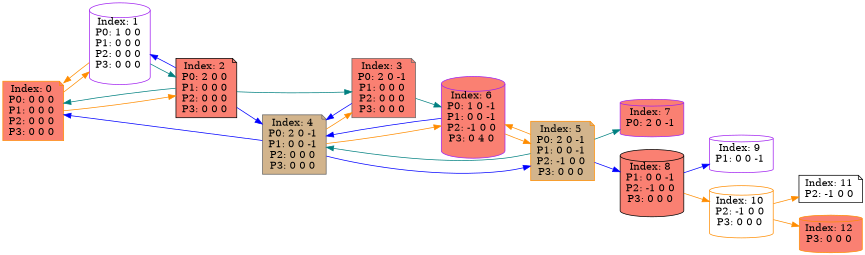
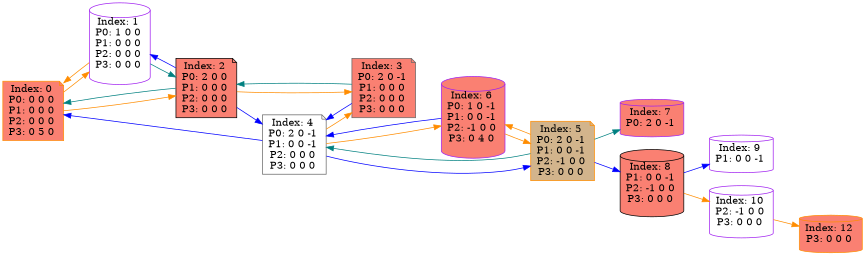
  digraph {
    color=black
    rankdir=LR
    node [color=purple fillcolor=salmon shape=cylinder style=filled]
    edge [color=darkorange]
-   n1 [color=darkorange label="Index: 0 \nP0: 0 0 0 \nP1: 0 0 0 \nP2: 0 0 0 \nP3: 0 0 0 \n" shape=note]
+   n1 [color=darkorange label="Index: 0 \nP0: 0 0 0 \nP1: 0 0 0 \nP2: 0 0 0 \nP3: 0 5 0 \n" shape=note]
    n2 [fillcolor=white label="Index: 1 \nP0: 1 0 0 \nP1: 0 0 0 \nP2: 0 0 0 \nP3: 0 0 0 \n"]
    n3 [color=black label="Index: 2 \nP0: 2 0 0 \nP1: 0 0 0 \nP2: 0 0 0 \nP3: 0 0 0 \n" shape=note]
    n4 [color=gray40 label="Index: 3 \nP0: 2 0 -1 \nP1: 0 0 0 \nP2: 0 0 0 \nP3: 0 0 0 \n" shape=note]
-   n5 [color=gray40 fillcolor=tan label="Index: 4 \nP0: 2 0 -1 \nP1: 0 0 -1 \nP2: 0 0 0 \nP3: 0 0 0 \n" shape=note]
+   n5 [color=gray40 fillcolor=white label="Index: 4 \nP0: 2 0 -1 \nP1: 0 0 -1 \nP2: 0 0 0 \nP3: 0 0 0 \n" shape=note]
    n6 [color=darkorange fillcolor=tan label="Index: 5 \nP0: 2 0 -1 \nP1: 0 0 -1 \nP2: -1 0 0 \nP3: 0 0 0 \n" shape=note]
    n7 [label="Index: 6 \nP0: 1 0 -1 \nP1: 0 0 -1 \nP2: -1 0 0 \nP3: 0 4 0 \n"]
    n8 [label="Index: 7 \nP0: 2 0 -1 \n"]
    n9 [color=black label="Index: 8 \nP1: 0 0 -1 \nP2: -1 0 0 \nP3: 0 0 0 \n"]
    n10 [fillcolor=white label="Index: 9 \nP1: 0 0 -1 \n"]
-   n11 [color=darkorange fillcolor=white label="Index: 10 \nP2: -1 0 0 \nP3: 0 0 0 \n"]
-   n12 [color=black fillcolor=white label="Index: 11 \nP2: -1 0 0 \n" shape=note]
+   n11 [fillcolor=white label="Index: 10 \nP2: -1 0 0 \nP3: 0 0 0 \n"]
    n13 [color=darkorange label="Index: 12 \nP3: 0 0 0 \n"]
    n1 -> n2
    n1 -> n3
    n2 -> n1
    n2 -> n3 [color=teal]
    n3 -> n1 [color=teal]
    n3 -> n2 [color=blue]
-   n3 -> n4 [color=teal]
+   n3 -> n4
    n3 -> n5 [color=blue]
-   n4 -> n7 [color=teal]
+   n4 -> n3 [color=teal]
    n4 -> n5 [color=blue]
    n5 -> n1 [color=blue]
    n5 -> n4
    n5 -> n6 [color=blue]
    n5 -> n7
    n6 -> n5 [color=teal]
    n6 -> n7
    n6 -> n8 [color=teal]
    n6 -> n9 [color=blue]
    n7 -> n5 [color=blue]
    n7 -> n6
    n9 -> n10 [color=blue]
    n9 -> n11
-   n11 -> n12
    n11 -> n13
  }
